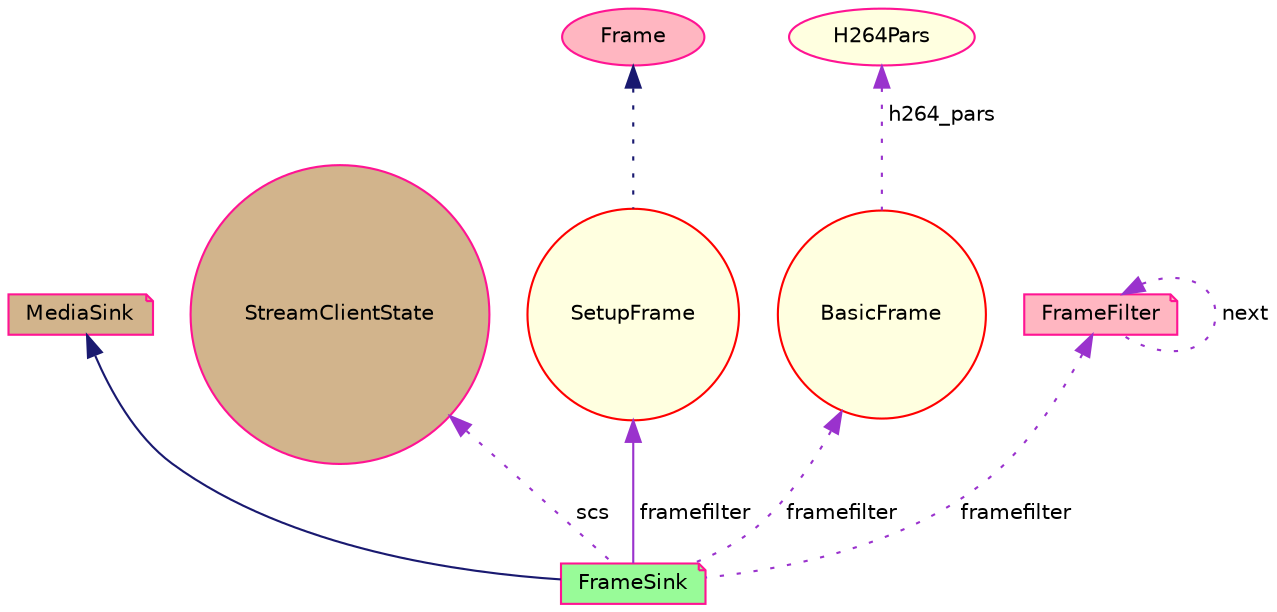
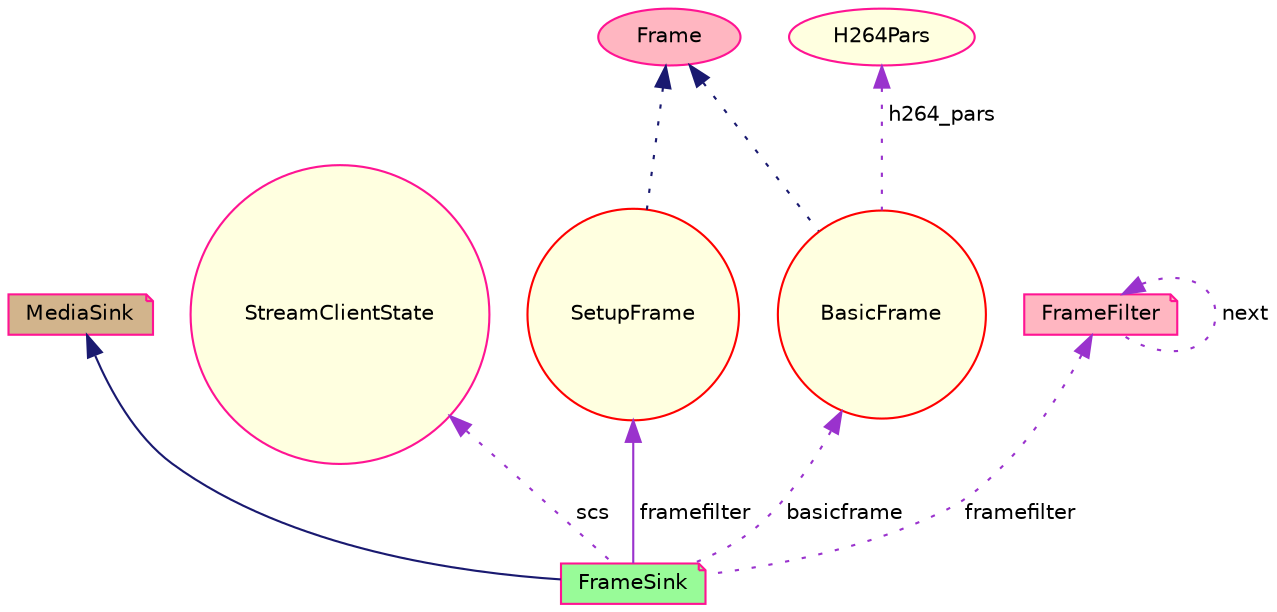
  digraph {
    node [color=deeppink fillcolor=lightyellow fontname=Helvetica fontsize=10 shape=note style=filled]
    edge [color=darkorchid3 dir=back fontname=Helvetica fontsize=10 labelfontname=Helvetica labelfontsize=10 style=dotted]
    n1 [fillcolor=palegreen fontcolor=black height=0.2 label=FrameSink width=0.4]
    n2 [fillcolor=tan height=0.2 label=MediaSink width=0.4]
-   n3 [fillcolor=tan height=0.2 label=StreamClientState shape=circle width=0.4]
+   n3 [height=0.2 label=StreamClientState shape=circle width=0.4]
    n4 [color=red height=0.2 label=SetupFrame shape=circle width=0.4]
    n5 [fillcolor=lightpink height=0.2 label=Frame shape=ellipse width=0.4]
    n6 [color=red height=0.2 label=BasicFrame shape=circle width=0.4]
    n7 [height=0.2 label=H264Pars shape=ellipse width=0.4]
    n8 [fillcolor=lightpink height=0.2 label=FrameFilter width=0.4]
    n2 -> n1 [color=midnightblue style=solid]
    n3 -> n1 [label=" scs"]
    n4 -> n1 [label=" framefilter" style=solid]
    n5 -> n4 [color=midnightblue]
-   n6 -> n1 [label=" framefilter"]
+   n5 -> n6 [color=midnightblue]
+   n6 -> n1 [label=" basicframe"]
    n7 -> n6 [label=" h264_pars"]
    n8 -> n1 [label=" framefilter"]
    n8 -> n8 [label=" next"]
  }
